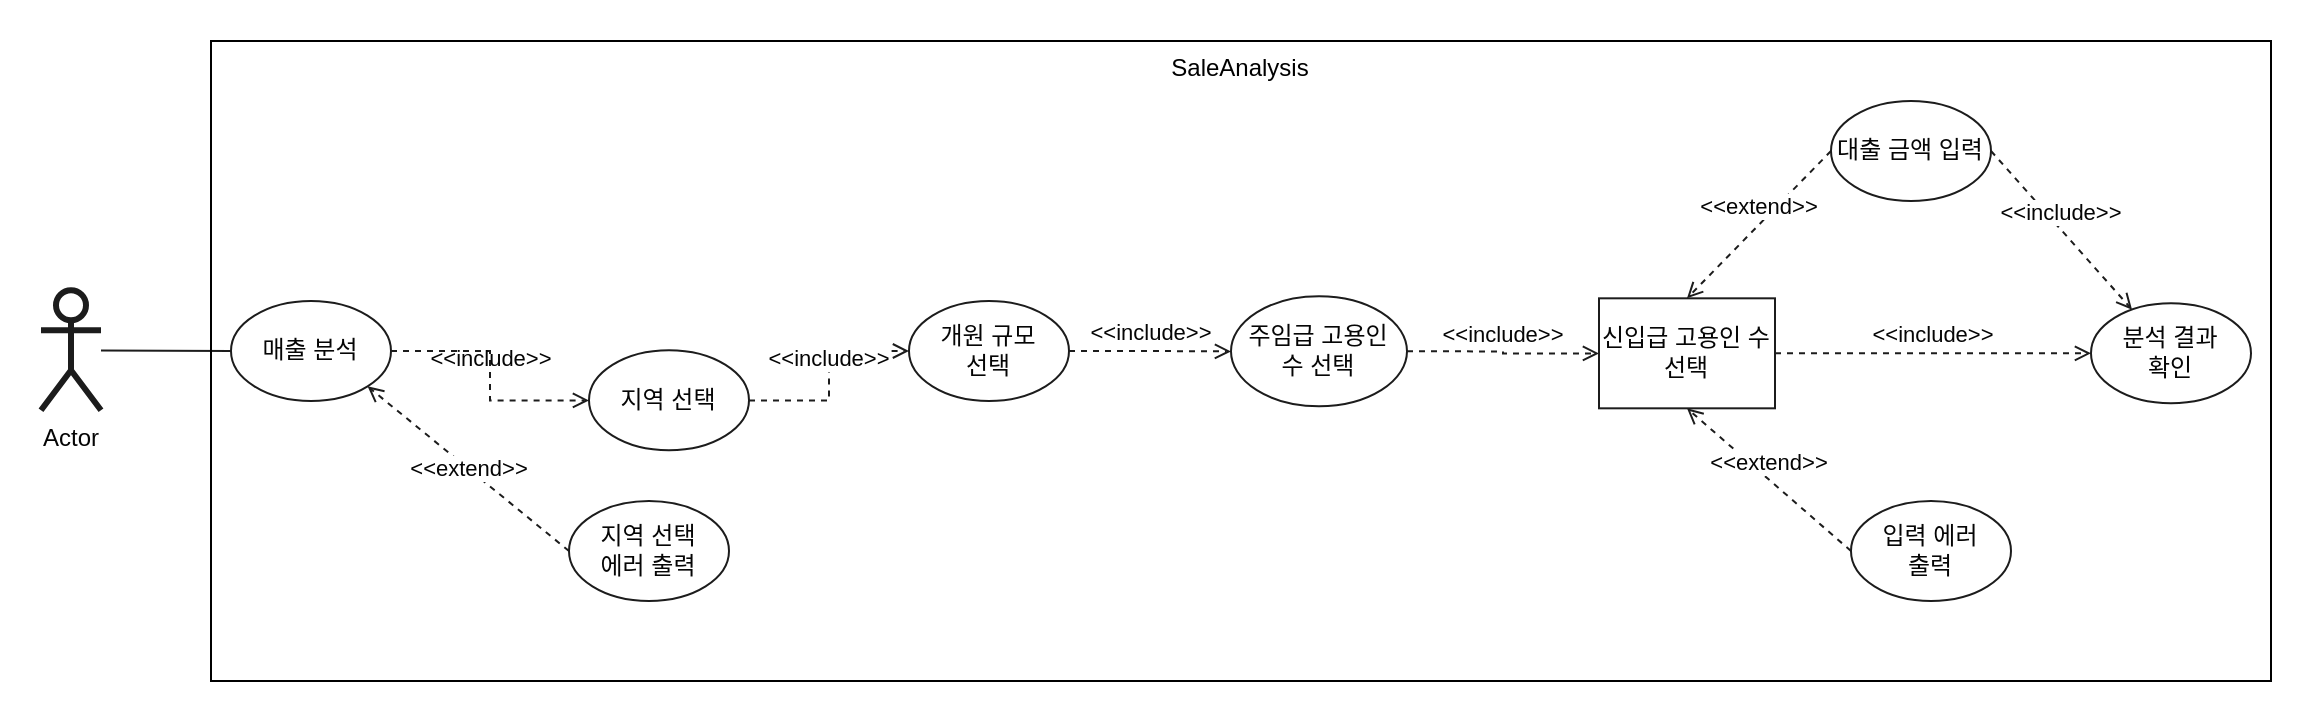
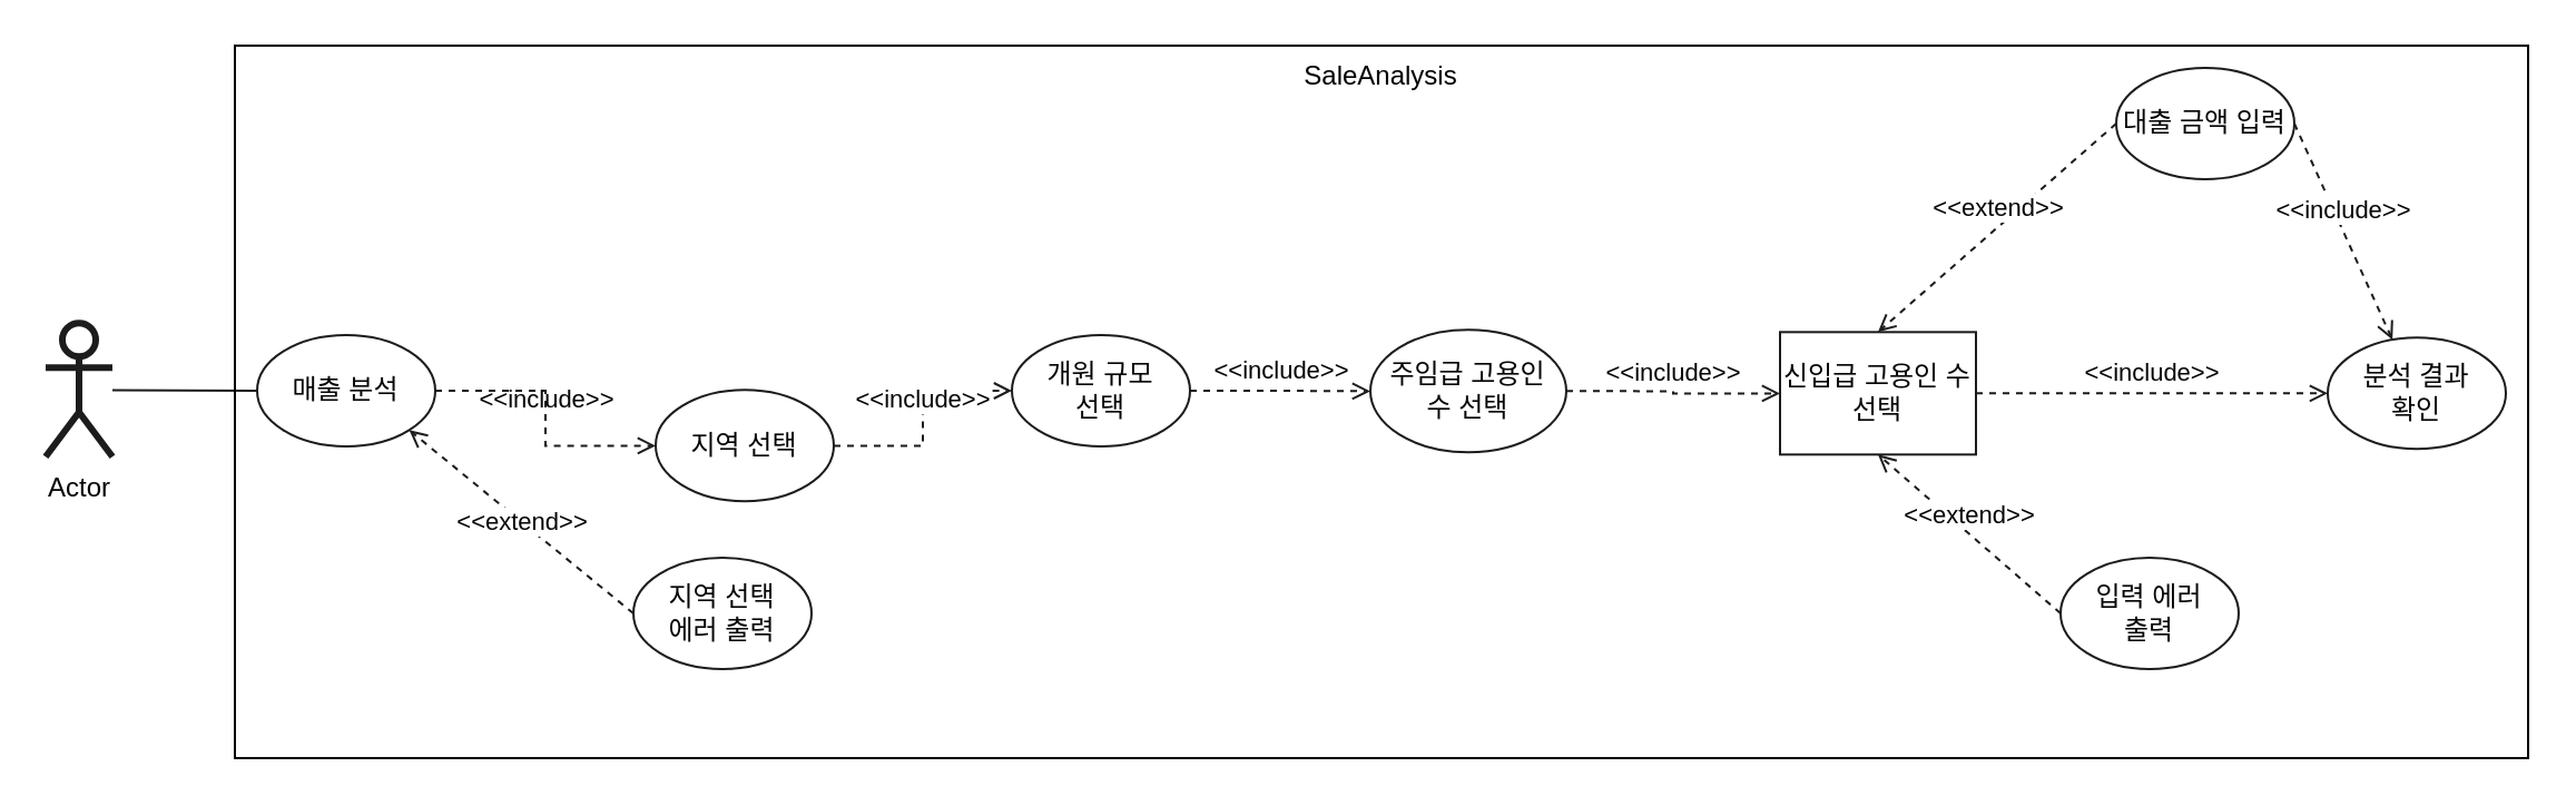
  <mxCell id="0" />
  <mxCell id="1" parent="0" />
  <mxCell id="2" value="Actor" style="shape=umlActor;verticalLabelPosition=bottom;verticalAlign=top;html=1;outlineConnect=0;strokeColor=#1C1C1C;fontColor=#050505;strokeWidth=3;labelBackgroundColor=none;" parent="1" vertex="1"><mxGeometry x="20" y="144.66" width="30" height="60" as="geometry" /></mxCell>
  <mxCell id="3" value="&amp;lt;&amp;lt;include&amp;gt;&amp;gt;" style="edgeStyle=orthogonalEdgeStyle;rounded=0;orthogonalLoop=1;jettySize=auto;html=1;dashed=1;endArrow=open;endFill=0;strokeColor=#1C1C1C;labelBackgroundColor=none;fontColor=#050505;labelPosition=center;verticalLabelPosition=top;align=center;verticalAlign=bottom;" parent="1" source="4" target="7" edge="1"><mxGeometry relative="1" as="geometry" /></mxCell>
  <mxCell id="4" value="매출 분석" style="ellipse;whiteSpace=wrap;html=1;strokeColor=#1C1C1C;labelBackgroundColor=none;fontColor=#050505;fillColor=#FFFFFF;" parent="1" vertex="1"><mxGeometry x="115" y="150" width="80" height="50" as="geometry" /></mxCell>
  <mxCell id="5" value="" style="endArrow=none;html=1;rounded=0;entryX=0;entryY=0.5;entryDx=0;entryDy=0;strokeColor=#1C1C1C;labelBackgroundColor=none;fontColor=#050505;" parent="1" source="2" target="4" edge="1"><mxGeometry width="50" height="50" relative="1" as="geometry"><mxPoint x="345" y="230" as="sourcePoint" /><mxPoint x="395" y="180" as="targetPoint" /></mxGeometry></mxCell>
  <mxCell id="6" value="&amp;lt;&amp;lt;include&amp;gt;&amp;gt;" style="edgeStyle=orthogonalEdgeStyle;rounded=0;orthogonalLoop=1;jettySize=auto;html=1;dashed=1;endArrow=open;endFill=0;strokeColor=#1C1C1C;labelBackgroundColor=#FFFFFF;fontColor=#050505;labelPosition=center;verticalLabelPosition=top;align=center;verticalAlign=bottom;" parent="1" source="7" target="9" edge="1"><mxGeometry relative="1" as="geometry" /></mxCell>
  <mxCell id="7" value="지역 선택" style="ellipse;whiteSpace=wrap;html=1;strokeColor=#1C1C1C;labelBackgroundColor=none;fontColor=#050505;fillColor=#FFFFFF;" parent="1" vertex="1"><mxGeometry x="294" y="174.66" width="80" height="50" as="geometry" /></mxCell>
  <mxCell id="8" value="&amp;lt;&amp;lt;include&amp;gt;&amp;gt;" style="edgeStyle=orthogonalEdgeStyle;rounded=0;orthogonalLoop=1;jettySize=auto;html=1;dashed=1;endArrow=open;endFill=0;strokeColor=#1C1C1C;labelBackgroundColor=none;fontColor=#050505;verticalAlign=bottom;" parent="1" source="9" target="11" edge="1"><mxGeometry relative="1" as="geometry" /></mxCell>
  <mxCell id="9" value="개원 규모&lt;br&gt;선택" style="ellipse;whiteSpace=wrap;html=1;strokeColor=#1C1C1C;labelBackgroundColor=none;fontColor=#050505;fillColor=#FFFFFF;" parent="1" vertex="1"><mxGeometry x="454" y="150" width="80" height="50" as="geometry" /></mxCell>
  <mxCell id="10" value="&amp;lt;&amp;lt;include&amp;gt;&amp;gt;" style="edgeStyle=orthogonalEdgeStyle;rounded=0;orthogonalLoop=1;jettySize=auto;html=1;dashed=1;endArrow=open;endFill=0;strokeColor=#1C1C1C;labelBackgroundColor=none;fontColor=#050505;verticalAlign=bottom;exitX=1;exitY=0.5;exitDx=0;exitDy=0;" parent="1" source="11" target="13" edge="1"><mxGeometry relative="1" as="geometry"><mxPoint x="739" y="177.16" as="sourcePoint" /></mxGeometry></mxCell>
  <mxCell id="11" value="주임급 고용인&lt;br&gt;수 선택" style="ellipse;whiteSpace=wrap;html=1;strokeColor=#1C1C1C;labelBackgroundColor=none;fontColor=#050505;fillColor=#FFFFFF;" parent="1" vertex="1"><mxGeometry x="615" y="147.66" width="88" height="55" as="geometry" /></mxCell>
  <mxCell id="12" value="&amp;lt;&amp;lt;include&amp;gt;&amp;gt;" style="edgeStyle=orthogonalEdgeStyle;rounded=0;orthogonalLoop=1;jettySize=auto;html=1;entryX=0;entryY=0.5;entryDx=0;entryDy=0;dashed=1;endArrow=open;endFill=0;strokeColor=#1C1C1C;labelBackgroundColor=none;fontColor=#050505;verticalAlign=bottom;" parent="1" source="13" target="18" edge="1"><mxGeometry relative="1" as="geometry" /></mxCell>
  <mxCell id="13" value="신입급 고용인 수 선택" style="whiteSpace=wrap;html=1;strokeColor=#1C1C1C;labelBackgroundColor=none;fontColor=#050505;fillColor=#FFFFFF;rounded=0;" parent="1" vertex="1"><mxGeometry x="799" y="148.66" width="88" height="55" as="geometry" /></mxCell>
  <mxCell id="14" value="&amp;lt;&amp;lt;extend&amp;gt;&amp;gt;" style="rounded=0;orthogonalLoop=1;jettySize=auto;html=1;exitX=0;exitY=0.5;exitDx=0;exitDy=0;entryX=1;entryY=1;entryDx=0;entryDy=0;dashed=1;endArrow=open;endFill=0;strokeColor=#1C1C1C;labelBackgroundColor=#FFFFFF;fontColor=#050505;" parent="1" source="15" target="4" edge="1"><mxGeometry relative="1" as="geometry" /></mxCell>
  <mxCell id="15" value="지역 선택 &lt;br&gt;에러 출력" style="ellipse;whiteSpace=wrap;html=1;strokeColor=#1C1C1C;labelBackgroundColor=none;fontColor=#050505;fillColor=#FFFFFF;" parent="1" vertex="1"><mxGeometry x="284" y="250" width="80" height="50" as="geometry" /></mxCell>
  <mxCell id="16" value="&amp;lt;&amp;lt;include&amp;gt;&amp;gt;" style="rounded=0;orthogonalLoop=1;jettySize=auto;html=1;dashed=1;endArrow=open;endFill=0;strokeColor=#1C1C1C;labelBackgroundColor=#FFFFFF;fontColor=#050505;verticalAlign=bottom;exitX=1;exitY=0.5;exitDx=0;exitDy=0;" parent="1" source="17" target="18" edge="1"><mxGeometry relative="1" as="geometry" /></mxCell>
- <mxCell id="17" value="대출 금액 입력" style="ellipse;whiteSpace=wrap;html=1;strokeColor=#1C1C1C;labelBackgroundColor=none;fontColor=#050505;fillColor=#FFFFFF;" parent="1" vertex="1"><mxGeometry x="915" y="50" width="80" height="50" as="geometry" /></mxCell>
+ <mxCell id="17" value="대출 금액 입력" style="ellipse;whiteSpace=wrap;html=1;strokeColor=#1C1C1C;labelBackgroundColor=none;fontColor=#050505;fillColor=#FFFFFF;" parent="1" vertex="1"><mxGeometry x="950" y="30" width="80" height="50" as="geometry" /></mxCell>
  <mxCell id="18" value="분석 결과 &lt;br&gt;확인" style="ellipse;whiteSpace=wrap;html=1;strokeColor=#1C1C1C;labelBackgroundColor=none;fontColor=#050505;fillColor=#FFFFFF;" parent="1" vertex="1"><mxGeometry x="1045" y="151.16" width="80" height="50" as="geometry" /></mxCell>
  <mxCell id="19" value="&amp;lt;&amp;lt;extend&amp;gt;&amp;gt;" style="endArrow=open;html=1;rounded=0;exitX=0;exitY=0.5;exitDx=0;exitDy=0;entryX=0.5;entryY=0;entryDx=0;entryDy=0;dashed=1;endFill=0;strokeColor=#1C1C1C;labelBackgroundColor=#FFFFFF;fontColor=#050505;verticalAlign=bottom;" parent="1" source="17" target="13" edge="1"><mxGeometry width="50" height="50" relative="1" as="geometry"><mxPoint x="769" y="228.66" as="sourcePoint" /><mxPoint x="949" y="118.66" as="targetPoint" /></mxGeometry></mxCell>
  <mxCell id="20" value="입력 에러 &lt;br&gt;출력" style="ellipse;whiteSpace=wrap;html=1;strokeColor=#1C1C1C;labelBackgroundColor=none;fontColor=#050505;fillColor=#FFFFFF;" parent="1" vertex="1"><mxGeometry x="925" y="250" width="80" height="50" as="geometry" /></mxCell>
  <mxCell id="21" value="&amp;lt;&amp;lt;extend&amp;gt;&amp;gt;" style="endArrow=open;html=1;rounded=0;exitX=0;exitY=0.5;exitDx=0;exitDy=0;entryX=0.5;entryY=1;entryDx=0;entryDy=0;dashed=1;endFill=0;strokeColor=#1C1C1C;labelBackgroundColor=#FFFFFF;fontColor=#050505;verticalAlign=bottom;" parent="1" source="20" target="13" edge="1"><mxGeometry width="50" height="50" relative="1" as="geometry"><mxPoint x="769" y="228.66" as="sourcePoint" /><mxPoint x="819" y="178.66" as="targetPoint" /></mxGeometry></mxCell>
  <mxCell id="22" value="SaleAnalysis" style="rounded=0;whiteSpace=wrap;html=1;fillColor=none;verticalAlign=top;" vertex="1" parent="1"><mxGeometry x="105" y="20" width="1030" height="320" as="geometry" /></mxCell>
